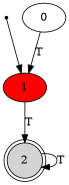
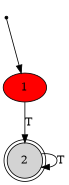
  digraph {
    init [shape=point]
    1 [fillcolor=red style=filled]
-   0
    2 [fillcolor=lightgrey shape=doublecircle style=filled]
    init -> 1
    1 -> 2 [label=T]
-   0 -> 1 [label=T]
    2 -> 2 [label=T]
  }
